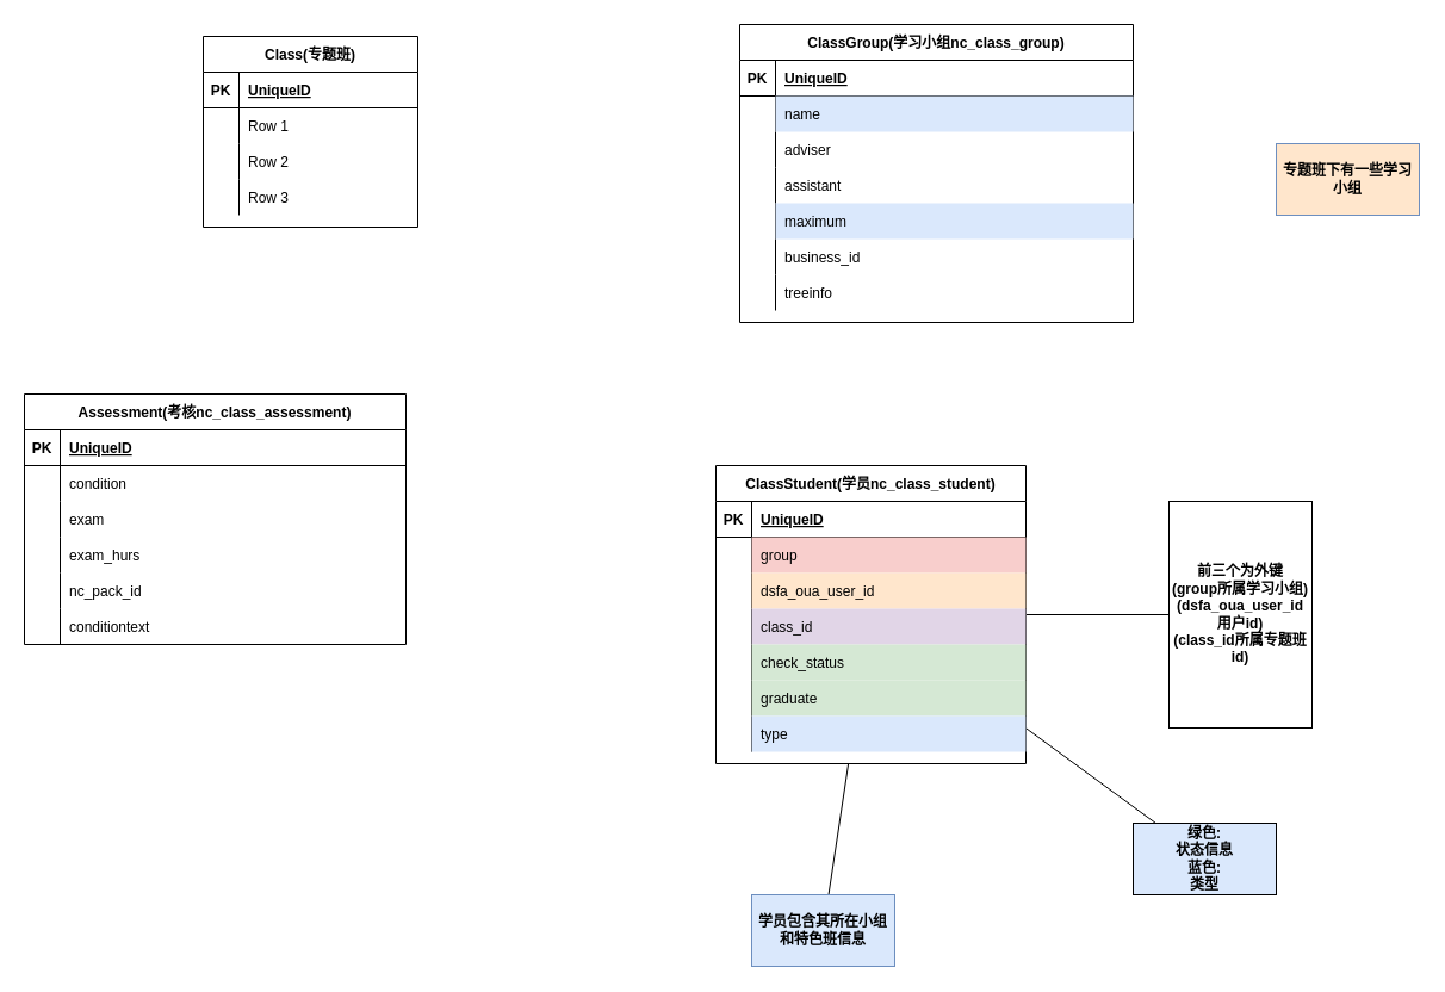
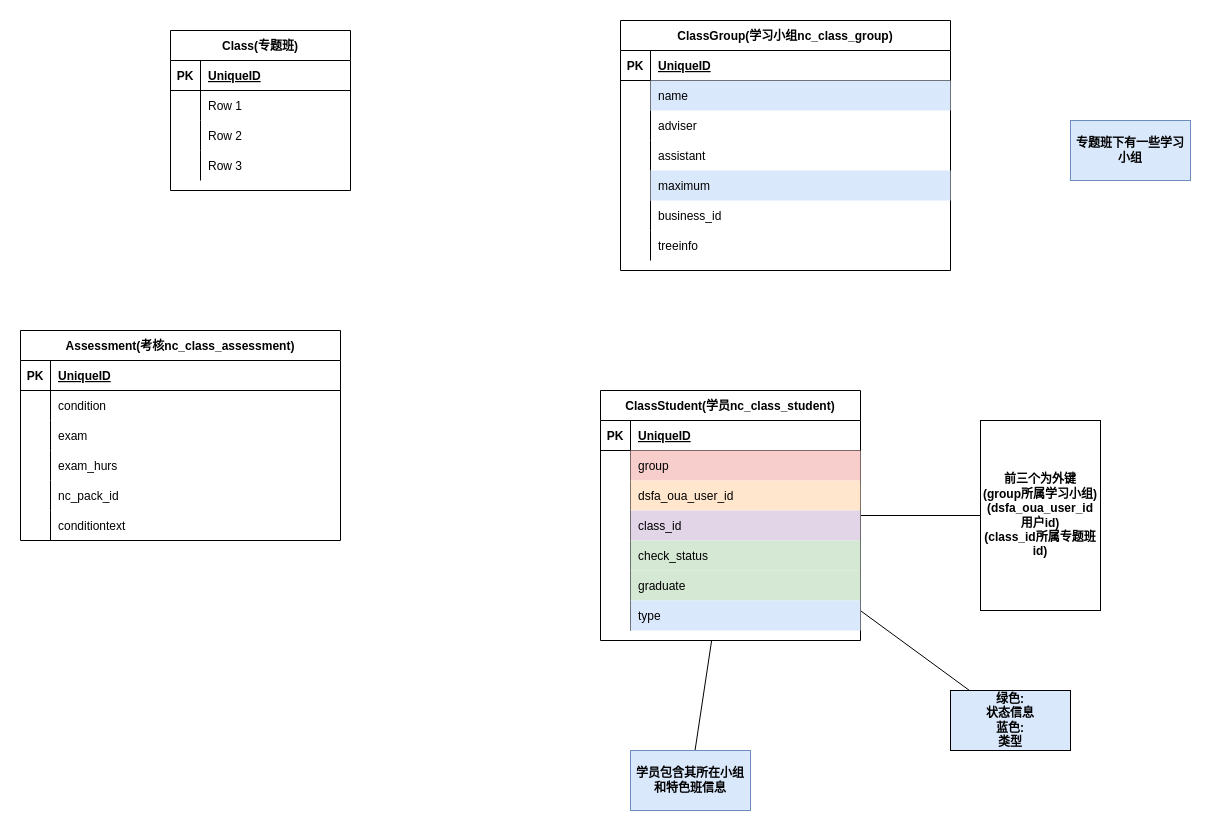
  <mxCell id="0" />
  <mxCell id="1" parent="0" />
  <mxCell id="2" value="Class(专题班)" style="shape=table;startSize=30;container=1;collapsible=1;childLayout=tableLayout;fixedRows=1;rowLines=0;fontStyle=1;align=center;resizeLast=1;" vertex="1" parent="1"><mxGeometry x="170" y="30" width="180" height="160" as="geometry" /></mxCell>
  <mxCell id="3" value="" style="shape=partialRectangle;collapsible=0;dropTarget=0;pointerEvents=0;fillColor=none;top=0;left=0;bottom=1;right=0;points=[[0,0.5],[1,0.5]];portConstraint=eastwest;" vertex="1" parent="2"><mxGeometry y="30" width="180" height="30" as="geometry" /></mxCell>
  <mxCell id="4" value="PK" style="shape=partialRectangle;connectable=0;fillColor=none;top=0;left=0;bottom=0;right=0;fontStyle=1;overflow=hidden;" vertex="1" parent="3"><mxGeometry width="30" height="30" as="geometry" /></mxCell>
  <mxCell id="5" value="UniqueID" style="shape=partialRectangle;connectable=0;fillColor=none;top=0;left=0;bottom=0;right=0;align=left;spacingLeft=6;fontStyle=5;overflow=hidden;" vertex="1" parent="3"><mxGeometry x="30" width="150" height="30" as="geometry" /></mxCell>
  <mxCell id="6" value="" style="shape=partialRectangle;collapsible=0;dropTarget=0;pointerEvents=0;fillColor=none;top=0;left=0;bottom=0;right=0;points=[[0,0.5],[1,0.5]];portConstraint=eastwest;" vertex="1" parent="2"><mxGeometry y="60" width="180" height="30" as="geometry" /></mxCell>
  <mxCell id="7" value="" style="shape=partialRectangle;connectable=0;fillColor=none;top=0;left=0;bottom=0;right=0;editable=1;overflow=hidden;" vertex="1" parent="6"><mxGeometry width="30" height="30" as="geometry" /></mxCell>
  <mxCell id="8" value="Row 1" style="shape=partialRectangle;connectable=0;fillColor=none;top=0;left=0;bottom=0;right=0;align=left;spacingLeft=6;overflow=hidden;" vertex="1" parent="6"><mxGeometry x="30" width="150" height="30" as="geometry" /></mxCell>
  <mxCell id="9" value="" style="shape=partialRectangle;collapsible=0;dropTarget=0;pointerEvents=0;fillColor=none;top=0;left=0;bottom=0;right=0;points=[[0,0.5],[1,0.5]];portConstraint=eastwest;" vertex="1" parent="2"><mxGeometry y="90" width="180" height="30" as="geometry" /></mxCell>
  <mxCell id="10" value="" style="shape=partialRectangle;connectable=0;fillColor=none;top=0;left=0;bottom=0;right=0;editable=1;overflow=hidden;" vertex="1" parent="9"><mxGeometry width="30" height="30" as="geometry" /></mxCell>
  <mxCell id="11" value="Row 2" style="shape=partialRectangle;connectable=0;fillColor=none;top=0;left=0;bottom=0;right=0;align=left;spacingLeft=6;overflow=hidden;" vertex="1" parent="9"><mxGeometry x="30" width="150" height="30" as="geometry" /></mxCell>
  <mxCell id="12" value="" style="shape=partialRectangle;collapsible=0;dropTarget=0;pointerEvents=0;fillColor=none;top=0;left=0;bottom=0;right=0;points=[[0,0.5],[1,0.5]];portConstraint=eastwest;" vertex="1" parent="2"><mxGeometry y="120" width="180" height="30" as="geometry" /></mxCell>
  <mxCell id="13" value="" style="shape=partialRectangle;connectable=0;fillColor=none;top=0;left=0;bottom=0;right=0;editable=1;overflow=hidden;" vertex="1" parent="12"><mxGeometry width="30" height="30" as="geometry" /></mxCell>
  <mxCell id="14" value="Row 3" style="shape=partialRectangle;connectable=0;fillColor=none;top=0;left=0;bottom=0;right=0;align=left;spacingLeft=6;overflow=hidden;" vertex="1" parent="12"><mxGeometry x="30" width="150" height="30" as="geometry" /></mxCell>
  <mxCell id="15" value="ClassGroup(学习小组nc_class_group)" style="shape=table;startSize=30;container=1;collapsible=1;childLayout=tableLayout;fixedRows=1;rowLines=0;fontStyle=1;align=center;resizeLast=1;" vertex="1" parent="1"><mxGeometry x="620" y="20" width="330" height="250" as="geometry" /></mxCell>
  <mxCell id="16" value="" style="shape=partialRectangle;collapsible=0;dropTarget=0;pointerEvents=0;fillColor=none;top=0;left=0;bottom=1;right=0;points=[[0,0.5],[1,0.5]];portConstraint=eastwest;" vertex="1" parent="15"><mxGeometry y="30" width="330" height="30" as="geometry" /></mxCell>
  <mxCell id="17" value="PK" style="shape=partialRectangle;connectable=0;fillColor=none;top=0;left=0;bottom=0;right=0;fontStyle=1;overflow=hidden;" vertex="1" parent="16"><mxGeometry width="30" height="30" as="geometry" /></mxCell>
  <mxCell id="18" value="UniqueID" style="shape=partialRectangle;connectable=0;fillColor=none;top=0;left=0;bottom=0;right=0;align=left;spacingLeft=6;fontStyle=5;overflow=hidden;" vertex="1" parent="16"><mxGeometry x="30" width="300" height="30" as="geometry" /></mxCell>
  <mxCell id="19" value="" style="shape=partialRectangle;collapsible=0;dropTarget=0;pointerEvents=0;fillColor=none;top=0;left=0;bottom=0;right=0;points=[[0,0.5],[1,0.5]];portConstraint=eastwest;" vertex="1" parent="15"><mxGeometry y="60" width="330" height="30" as="geometry" /></mxCell>
  <mxCell id="20" value="" style="shape=partialRectangle;connectable=0;fillColor=none;top=0;left=0;bottom=0;right=0;editable=1;overflow=hidden;" vertex="1" parent="19"><mxGeometry width="30" height="30" as="geometry" /></mxCell>
  <mxCell id="21" value="name" style="shape=partialRectangle;connectable=0;fillColor=#dae8fc;top=0;left=0;bottom=0;right=0;align=left;spacingLeft=6;overflow=hidden;strokeColor=#6c8ebf;" vertex="1" parent="19"><mxGeometry x="30" width="300" height="30" as="geometry" /></mxCell>
  <mxCell id="22" value="" style="shape=partialRectangle;collapsible=0;dropTarget=0;pointerEvents=0;fillColor=none;top=0;left=0;bottom=0;right=0;points=[[0,0.5],[1,0.5]];portConstraint=eastwest;" vertex="1" parent="15"><mxGeometry y="90" width="330" height="30" as="geometry" /></mxCell>
  <mxCell id="23" value="" style="shape=partialRectangle;connectable=0;fillColor=none;top=0;left=0;bottom=0;right=0;editable=1;overflow=hidden;" vertex="1" parent="22"><mxGeometry width="30" height="30" as="geometry" /></mxCell>
  <mxCell id="24" value="adviser" style="shape=partialRectangle;connectable=0;fillColor=none;top=0;left=0;bottom=0;right=0;align=left;spacingLeft=6;overflow=hidden;" vertex="1" parent="22"><mxGeometry x="30" width="300" height="30" as="geometry" /></mxCell>
  <mxCell id="25" value="" style="shape=partialRectangle;collapsible=0;dropTarget=0;pointerEvents=0;fillColor=none;top=0;left=0;bottom=0;right=0;points=[[0,0.5],[1,0.5]];portConstraint=eastwest;" vertex="1" parent="15"><mxGeometry y="120" width="330" height="30" as="geometry" /></mxCell>
  <mxCell id="26" value="" style="shape=partialRectangle;connectable=0;fillColor=none;top=0;left=0;bottom=0;right=0;editable=1;overflow=hidden;" vertex="1" parent="25"><mxGeometry width="30" height="30" as="geometry" /></mxCell>
  <mxCell id="27" value="assistant" style="shape=partialRectangle;connectable=0;fillColor=none;top=0;left=0;bottom=0;right=0;align=left;spacingLeft=6;overflow=hidden;" vertex="1" parent="25"><mxGeometry x="30" width="300" height="30" as="geometry" /></mxCell>
  <mxCell id="28" value="" style="shape=partialRectangle;collapsible=0;dropTarget=0;pointerEvents=0;fillColor=none;top=0;left=0;bottom=0;right=0;points=[[0,0.5],[1,0.5]];portConstraint=eastwest;" vertex="1" parent="15"><mxGeometry y="150" width="330" height="30" as="geometry" /></mxCell>
  <mxCell id="29" value="" style="shape=partialRectangle;connectable=0;fillColor=none;top=0;left=0;bottom=0;right=0;editable=1;overflow=hidden;" vertex="1" parent="28"><mxGeometry width="30" height="30" as="geometry" /></mxCell>
  <mxCell id="30" value="maximum" style="shape=partialRectangle;connectable=0;fillColor=#dae8fc;top=0;left=0;bottom=0;right=0;align=left;spacingLeft=6;overflow=hidden;strokeColor=#6c8ebf;" vertex="1" parent="28"><mxGeometry x="30" width="300" height="30" as="geometry" /></mxCell>
  <mxCell id="31" value="" style="shape=partialRectangle;collapsible=0;dropTarget=0;pointerEvents=0;fillColor=none;top=0;left=0;bottom=0;right=0;points=[[0,0.5],[1,0.5]];portConstraint=eastwest;" vertex="1" parent="15"><mxGeometry y="180" width="330" height="30" as="geometry" /></mxCell>
  <mxCell id="32" value="" style="shape=partialRectangle;connectable=0;fillColor=none;top=0;left=0;bottom=0;right=0;editable=1;overflow=hidden;" vertex="1" parent="31"><mxGeometry width="30" height="30" as="geometry" /></mxCell>
  <mxCell id="33" value="business_id" style="shape=partialRectangle;connectable=0;fillColor=none;top=0;left=0;bottom=0;right=0;align=left;spacingLeft=6;overflow=hidden;" vertex="1" parent="31"><mxGeometry x="30" width="300" height="30" as="geometry" /></mxCell>
  <mxCell id="34" value="" style="shape=partialRectangle;collapsible=0;dropTarget=0;pointerEvents=0;fillColor=none;top=0;left=0;bottom=0;right=0;points=[[0,0.5],[1,0.5]];portConstraint=eastwest;" vertex="1" parent="15"><mxGeometry y="210" width="330" height="30" as="geometry" /></mxCell>
  <mxCell id="35" value="" style="shape=partialRectangle;connectable=0;fillColor=none;top=0;left=0;bottom=0;right=0;editable=1;overflow=hidden;" vertex="1" parent="34"><mxGeometry width="30" height="30" as="geometry" /></mxCell>
  <mxCell id="36" value="treeinfo" style="shape=partialRectangle;connectable=0;fillColor=none;top=0;left=0;bottom=0;right=0;align=left;spacingLeft=6;overflow=hidden;" vertex="1" parent="34"><mxGeometry x="30" width="300" height="30" as="geometry" /></mxCell>
  <mxCell id="37" value="" style="edgeStyle=none;rounded=0;orthogonalLoop=1;jettySize=auto;html=1;endArrow=none;endFill=0;" edge="1" parent="1" source="40" target="82"><mxGeometry relative="1" as="geometry" /></mxCell>
  <mxCell id="38" value="" style="edgeStyle=none;rounded=0;orthogonalLoop=1;jettySize=auto;html=1;endArrow=none;endFill=0;" edge="1" parent="1" source="40" target="83"><mxGeometry relative="1" as="geometry" /></mxCell>
  <mxCell id="39" value="" style="edgeStyle=none;rounded=0;orthogonalLoop=1;jettySize=auto;html=1;endArrow=none;endFill=0;" edge="1" parent="1" source="40" target="84"><mxGeometry relative="1" as="geometry" /></mxCell>
  <mxCell id="40" value="ClassStudent(学员nc_class_student)" style="shape=table;startSize=30;container=1;collapsible=1;childLayout=tableLayout;fixedRows=1;rowLines=0;fontStyle=1;align=center;resizeLast=1;" vertex="1" parent="1"><mxGeometry x="600" y="390" width="260" height="250" as="geometry" /></mxCell>
  <mxCell id="41" value="" style="shape=partialRectangle;collapsible=0;dropTarget=0;pointerEvents=0;fillColor=none;top=0;left=0;bottom=1;right=0;points=[[0,0.5],[1,0.5]];portConstraint=eastwest;" vertex="1" parent="40"><mxGeometry y="30" width="260" height="30" as="geometry" /></mxCell>
  <mxCell id="42" value="PK" style="shape=partialRectangle;connectable=0;fillColor=none;top=0;left=0;bottom=0;right=0;fontStyle=1;overflow=hidden;" vertex="1" parent="41"><mxGeometry width="30" height="30" as="geometry" /></mxCell>
  <mxCell id="43" value="UniqueID" style="shape=partialRectangle;connectable=0;fillColor=none;top=0;left=0;bottom=0;right=0;align=left;spacingLeft=6;fontStyle=5;overflow=hidden;" vertex="1" parent="41"><mxGeometry x="30" width="230" height="30" as="geometry" /></mxCell>
  <mxCell id="44" value="" style="shape=partialRectangle;collapsible=0;dropTarget=0;pointerEvents=0;fillColor=none;top=0;left=0;bottom=0;right=0;points=[[0,0.5],[1,0.5]];portConstraint=eastwest;" vertex="1" parent="40"><mxGeometry y="60" width="260" height="30" as="geometry" /></mxCell>
  <mxCell id="45" value="" style="shape=partialRectangle;connectable=0;fillColor=none;top=0;left=0;bottom=0;right=0;editable=1;overflow=hidden;" vertex="1" parent="44"><mxGeometry width="30" height="30" as="geometry" /></mxCell>
  <mxCell id="46" value="group" style="shape=partialRectangle;connectable=0;fillColor=#f8cecc;top=0;left=0;bottom=0;right=0;align=left;spacingLeft=6;overflow=hidden;strokeColor=#b85450;" vertex="1" parent="44"><mxGeometry x="30" width="230" height="30" as="geometry" /></mxCell>
  <mxCell id="47" value="" style="shape=partialRectangle;collapsible=0;dropTarget=0;pointerEvents=0;fillColor=none;top=0;left=0;bottom=0;right=0;points=[[0,0.5],[1,0.5]];portConstraint=eastwest;" vertex="1" parent="40"><mxGeometry y="90" width="260" height="30" as="geometry" /></mxCell>
  <mxCell id="48" value="&#10;&#10;&lt;span style=&quot;color: rgb(96, 98, 102); font-size: 14px; font-style: normal; font-weight: 400; letter-spacing: normal; text-align: center; text-indent: 0px; text-transform: none; word-spacing: 0px; background-color: rgb(245, 247, 250); display: inline; float: none;&quot;&gt;dsfa_oua_user_id&lt;/span&gt;&#10;&#10;" style="shape=partialRectangle;connectable=0;fillColor=none;top=0;left=0;bottom=0;right=0;editable=1;overflow=hidden;" vertex="1" parent="47"><mxGeometry width="30" height="30" as="geometry" /></mxCell>
  <mxCell id="49" value="dsfa_oua_user_id" style="shape=partialRectangle;connectable=0;fillColor=#ffe6cc;top=0;left=0;bottom=0;right=0;align=left;spacingLeft=6;overflow=hidden;strokeColor=#d79b00;" vertex="1" parent="47"><mxGeometry x="30" width="230" height="30" as="geometry" /></mxCell>
  <mxCell id="50" value="" style="shape=partialRectangle;collapsible=0;dropTarget=0;pointerEvents=0;fillColor=none;top=0;left=0;bottom=0;right=0;points=[[0,0.5],[1,0.5]];portConstraint=eastwest;" vertex="1" parent="40"><mxGeometry y="120" width="260" height="30" as="geometry" /></mxCell>
  <mxCell id="51" value="" style="shape=partialRectangle;connectable=0;fillColor=none;top=0;left=0;bottom=0;right=0;editable=1;overflow=hidden;" vertex="1" parent="50"><mxGeometry width="30" height="30" as="geometry" /></mxCell>
  <mxCell id="52" value="class_id" style="shape=partialRectangle;connectable=0;fillColor=#e1d5e7;top=0;left=0;bottom=0;right=0;align=left;spacingLeft=6;overflow=hidden;strokeColor=#9673a6;" vertex="1" parent="50"><mxGeometry x="30" width="230" height="30" as="geometry" /></mxCell>
  <mxCell id="53" value="" style="shape=partialRectangle;collapsible=0;dropTarget=0;pointerEvents=0;fillColor=none;top=0;left=0;bottom=0;right=0;points=[[0,0.5],[1,0.5]];portConstraint=eastwest;" vertex="1" parent="40"><mxGeometry y="150" width="260" height="30" as="geometry" /></mxCell>
  <mxCell id="54" value="" style="shape=partialRectangle;connectable=0;fillColor=none;top=0;left=0;bottom=0;right=0;editable=1;overflow=hidden;" vertex="1" parent="53"><mxGeometry width="30" height="30" as="geometry" /></mxCell>
  <mxCell id="55" value="check_status" style="shape=partialRectangle;connectable=0;fillColor=#d5e8d4;top=0;left=0;bottom=0;right=0;align=left;spacingLeft=6;overflow=hidden;strokeColor=#82b366;" vertex="1" parent="53"><mxGeometry x="30" width="230" height="30" as="geometry" /></mxCell>
  <mxCell id="56" value="" style="shape=partialRectangle;collapsible=0;dropTarget=0;pointerEvents=0;fillColor=none;top=0;left=0;bottom=0;right=0;points=[[0,0.5],[1,0.5]];portConstraint=eastwest;" vertex="1" parent="40"><mxGeometry y="180" width="260" height="30" as="geometry" /></mxCell>
  <mxCell id="57" value="" style="shape=partialRectangle;connectable=0;fillColor=none;top=0;left=0;bottom=0;right=0;editable=1;overflow=hidden;" vertex="1" parent="56"><mxGeometry width="30" height="30" as="geometry" /></mxCell>
  <mxCell id="58" value="graduate" style="shape=partialRectangle;connectable=0;fillColor=#d5e8d4;top=0;left=0;bottom=0;right=0;align=left;spacingLeft=6;overflow=hidden;strokeColor=#82b366;" vertex="1" parent="56"><mxGeometry x="30" width="230" height="30" as="geometry" /></mxCell>
  <mxCell id="59" value="" style="shape=partialRectangle;collapsible=0;dropTarget=0;pointerEvents=0;fillColor=none;top=0;left=0;bottom=0;right=0;points=[[0,0.5],[1,0.5]];portConstraint=eastwest;" vertex="1" parent="40"><mxGeometry y="210" width="260" height="30" as="geometry" /></mxCell>
  <mxCell id="60" value="" style="shape=partialRectangle;connectable=0;fillColor=none;top=0;left=0;bottom=0;right=0;editable=1;overflow=hidden;" vertex="1" parent="59"><mxGeometry width="30" height="30" as="geometry" /></mxCell>
  <mxCell id="61" value="type" style="shape=partialRectangle;connectable=0;fillColor=#dae8fc;top=0;left=0;bottom=0;right=0;align=left;spacingLeft=6;overflow=hidden;strokeColor=#6c8ebf;" vertex="1" parent="59"><mxGeometry x="30" width="230" height="30" as="geometry" /></mxCell>
  <mxCell id="62" value="Assessment(考核nc_class_assessment)" style="shape=table;startSize=30;container=1;collapsible=1;childLayout=tableLayout;fixedRows=1;rowLines=0;fontStyle=1;align=center;resizeLast=1;" vertex="1" parent="1"><mxGeometry x="20" y="330" width="320" height="210" as="geometry" /></mxCell>
  <mxCell id="63" value="" style="shape=partialRectangle;collapsible=0;dropTarget=0;pointerEvents=0;fillColor=none;top=0;left=0;bottom=1;right=0;points=[[0,0.5],[1,0.5]];portConstraint=eastwest;" vertex="1" parent="62"><mxGeometry y="30" width="320" height="30" as="geometry" /></mxCell>
  <mxCell id="64" value="PK" style="shape=partialRectangle;connectable=0;fillColor=none;top=0;left=0;bottom=0;right=0;fontStyle=1;overflow=hidden;" vertex="1" parent="63"><mxGeometry width="30" height="30" as="geometry" /></mxCell>
  <mxCell id="65" value="UniqueID" style="shape=partialRectangle;connectable=0;fillColor=none;top=0;left=0;bottom=0;right=0;align=left;spacingLeft=6;fontStyle=5;overflow=hidden;" vertex="1" parent="63"><mxGeometry x="30" width="290" height="30" as="geometry" /></mxCell>
  <mxCell id="66" value="" style="shape=partialRectangle;collapsible=0;dropTarget=0;pointerEvents=0;fillColor=none;top=0;left=0;bottom=0;right=0;points=[[0,0.5],[1,0.5]];portConstraint=eastwest;" vertex="1" parent="62"><mxGeometry y="60" width="320" height="30" as="geometry" /></mxCell>
  <mxCell id="67" value="" style="shape=partialRectangle;connectable=0;fillColor=none;top=0;left=0;bottom=0;right=0;editable=1;overflow=hidden;" vertex="1" parent="66"><mxGeometry width="30" height="30" as="geometry" /></mxCell>
  <mxCell id="68" value="condition" style="shape=partialRectangle;connectable=0;fillColor=none;top=0;left=0;bottom=0;right=0;align=left;spacingLeft=6;overflow=hidden;" vertex="1" parent="66"><mxGeometry x="30" width="290" height="30" as="geometry" /></mxCell>
  <mxCell id="69" value="" style="shape=partialRectangle;collapsible=0;dropTarget=0;pointerEvents=0;fillColor=none;top=0;left=0;bottom=0;right=0;points=[[0,0.5],[1,0.5]];portConstraint=eastwest;" vertex="1" parent="62"><mxGeometry y="90" width="320" height="30" as="geometry" /></mxCell>
  <mxCell id="70" value="" style="shape=partialRectangle;connectable=0;fillColor=none;top=0;left=0;bottom=0;right=0;editable=1;overflow=hidden;" vertex="1" parent="69"><mxGeometry width="30" height="30" as="geometry" /></mxCell>
  <mxCell id="71" value="exam" style="shape=partialRectangle;connectable=0;fillColor=none;top=0;left=0;bottom=0;right=0;align=left;spacingLeft=6;overflow=hidden;" vertex="1" parent="69"><mxGeometry x="30" width="290" height="30" as="geometry" /></mxCell>
  <mxCell id="72" value="" style="shape=partialRectangle;collapsible=0;dropTarget=0;pointerEvents=0;fillColor=none;top=0;left=0;bottom=0;right=0;points=[[0,0.5],[1,0.5]];portConstraint=eastwest;" vertex="1" parent="62"><mxGeometry y="120" width="320" height="30" as="geometry" /></mxCell>
  <mxCell id="73" value="" style="shape=partialRectangle;connectable=0;fillColor=none;top=0;left=0;bottom=0;right=0;editable=1;overflow=hidden;" vertex="1" parent="72"><mxGeometry width="30" height="30" as="geometry" /></mxCell>
  <mxCell id="74" value="exam_hurs" style="shape=partialRectangle;connectable=0;fillColor=none;top=0;left=0;bottom=0;right=0;align=left;spacingLeft=6;overflow=hidden;" vertex="1" parent="72"><mxGeometry x="30" width="290" height="30" as="geometry" /></mxCell>
  <mxCell id="75" value="" style="shape=partialRectangle;collapsible=0;dropTarget=0;pointerEvents=0;fillColor=none;top=0;left=0;bottom=0;right=0;points=[[0,0.5],[1,0.5]];portConstraint=eastwest;" vertex="1" parent="62"><mxGeometry y="150" width="320" height="30" as="geometry" /></mxCell>
  <mxCell id="76" value="" style="shape=partialRectangle;connectable=0;fillColor=none;top=0;left=0;bottom=0;right=0;editable=1;overflow=hidden;" vertex="1" parent="75"><mxGeometry width="30" height="30" as="geometry" /></mxCell>
  <mxCell id="77" value="nc_pack_id" style="shape=partialRectangle;connectable=0;fillColor=none;top=0;left=0;bottom=0;right=0;align=left;spacingLeft=6;overflow=hidden;" vertex="1" parent="75"><mxGeometry x="30" width="290" height="30" as="geometry" /></mxCell>
  <mxCell id="78" value="" style="shape=partialRectangle;collapsible=0;dropTarget=0;pointerEvents=0;fillColor=none;top=0;left=0;bottom=0;right=0;points=[[0,0.5],[1,0.5]];portConstraint=eastwest;" vertex="1" parent="62"><mxGeometry y="180" width="320" height="30" as="geometry" /></mxCell>
  <mxCell id="79" value="" style="shape=partialRectangle;connectable=0;fillColor=none;top=0;left=0;bottom=0;right=0;editable=1;overflow=hidden;" vertex="1" parent="78"><mxGeometry width="30" height="30" as="geometry" /></mxCell>
  <mxCell id="80" value="conditiontext" style="shape=partialRectangle;connectable=0;fillColor=none;top=0;left=0;bottom=0;right=0;align=left;spacingLeft=6;overflow=hidden;" vertex="1" parent="78"><mxGeometry x="30" width="290" height="30" as="geometry" /></mxCell>
- <mxCell id="81" value="专题班下有一些学习小组" style="whiteSpace=wrap;html=1;fontStyle=1;startSize=30;fillColor=#ffe6cc;strokeColor=#6c8ebf;" vertex="1" parent="1"><mxGeometry x="1070" y="120" width="120" height="60" as="geometry" /></mxCell>
+ <mxCell id="81" value="专题班下有一些学习小组" style="whiteSpace=wrap;html=1;fontStyle=1;startSize=30;fillColor=#dae8fc;strokeColor=#6c8ebf;" vertex="1" parent="1"><mxGeometry x="1070" y="120" width="120" height="60" as="geometry" /></mxCell>
  <mxCell id="82" value="前三个为外键&lt;br&gt;(group所属学习小组)&lt;br&gt;(dsfa_oua_user_id用户id)&lt;br&gt;(class_id所属专题班id)" style="whiteSpace=wrap;html=1;fontStyle=1;startSize=30;" vertex="1" parent="1"><mxGeometry x="980" y="420" width="120" height="190" as="geometry" /></mxCell>
  <mxCell id="83" value="绿色:&lt;br&gt;状态信息&lt;br&gt;蓝色:&lt;br&gt;类型" style="whiteSpace=wrap;html=1;fontStyle=1;startSize=30;fillColor=#dae8fc;" vertex="1" parent="1"><mxGeometry x="950" y="690" width="120" height="60" as="geometry" /></mxCell>
  <mxCell id="84" value="学员包含其所在小组和特色班信息" style="whiteSpace=wrap;html=1;fontStyle=1;startSize=30;fillColor=#dae8fc;strokeColor=#6c8ebf;" vertex="1" parent="1"><mxGeometry x="630" y="750" width="120" height="60" as="geometry" /></mxCell>
